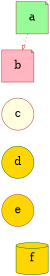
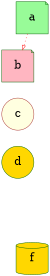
  digraph {
    node [color=brown fillcolor=gold fixedsize=true fontsize=24 shape=ellipse style=filled]
    edge [style=invis]
-   a [fillcolor=palegreen height=1.0 shape=note width=1.0]
-   b [fillcolor=lightpink height=1.0 shape=note width=1.0]
+   a [color=darkgreen fillcolor=palegreen height=1.0 shape=note width=1.0]
+   b [color=darkgreen fillcolor=lightpink height=1.0 shape=note width=1.0]
    c [fillcolor=lightyellow height=1.0 width=1.0]
    d [color=darkgreen height=1.0 width=1.0]
-   e [height=1.0 width=1.0]
    f [color=darkgreen height=1.0 shape=cylinder width=1.0]
    a -> b [arrowhead=onormal color=red style=dotted]
    b -> c
    c -> d
-   d -> e
-   e -> f
    f -> a
  }
